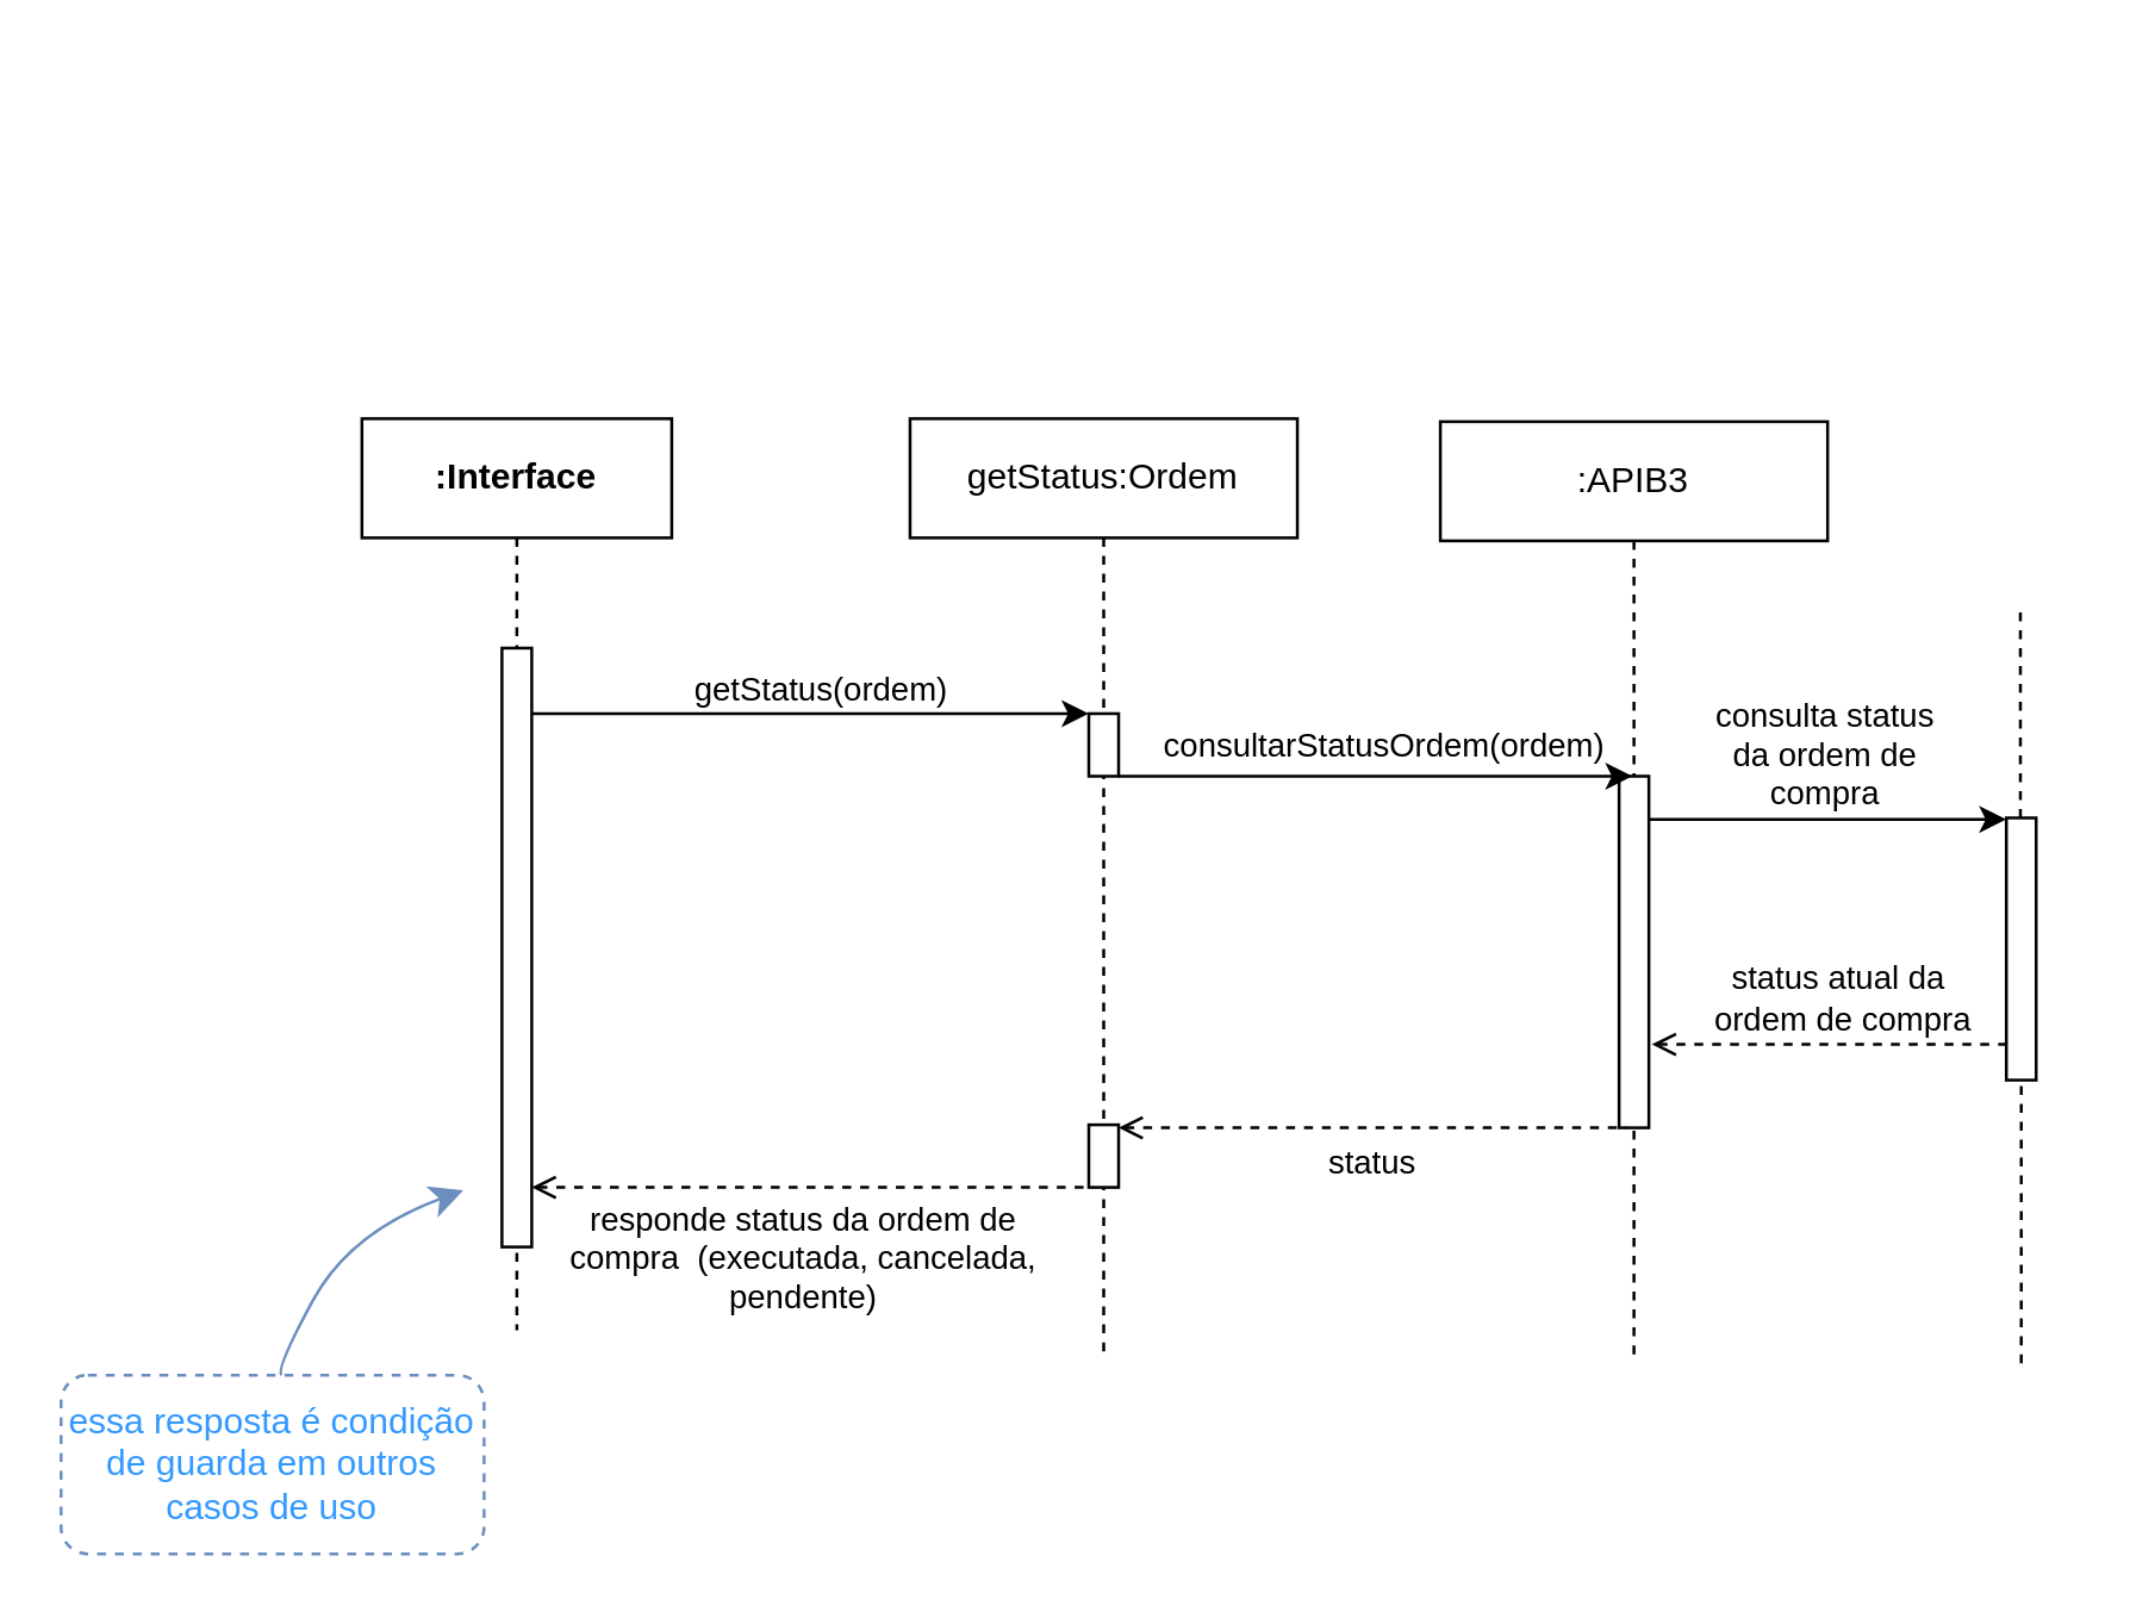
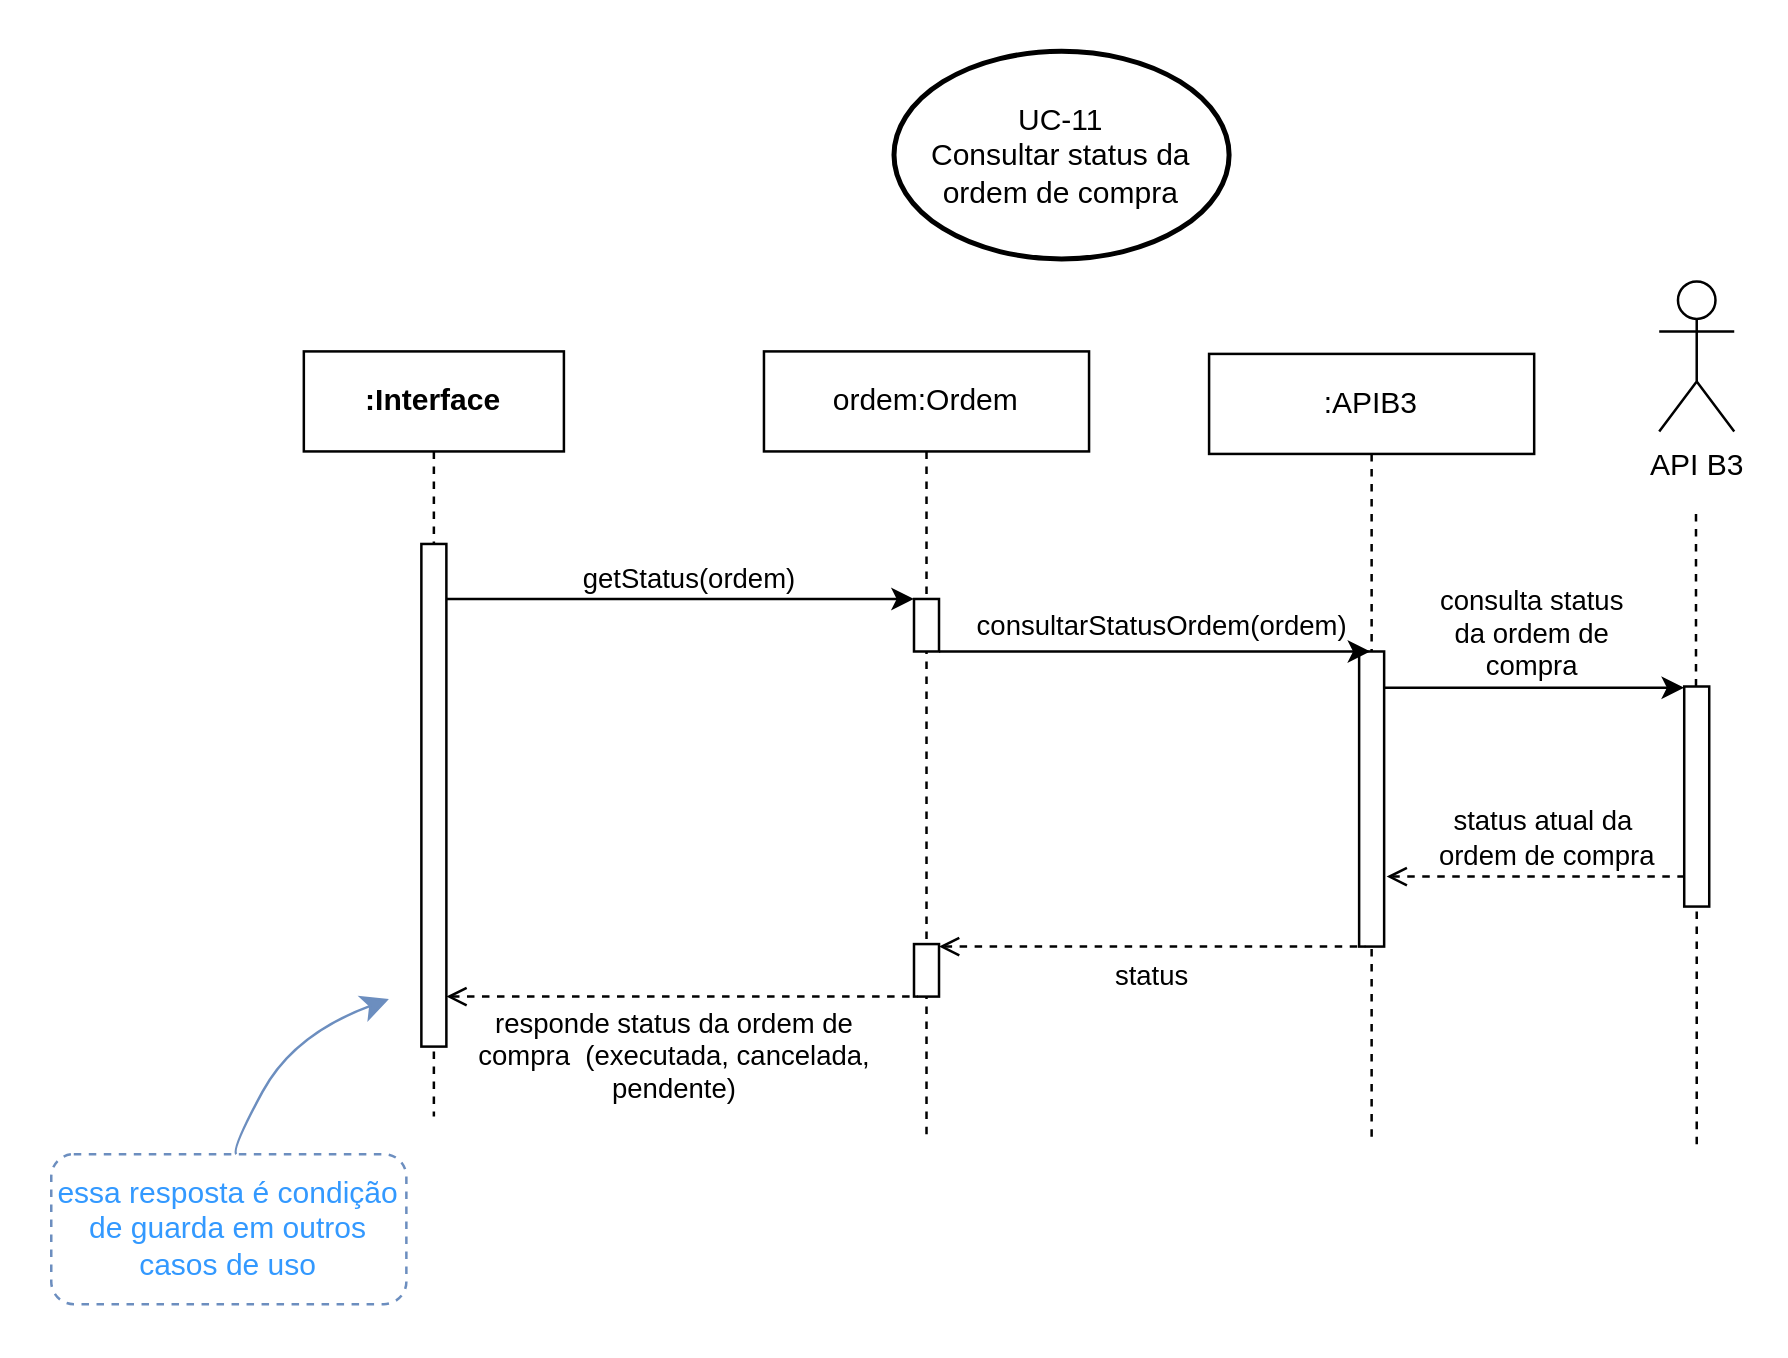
  <mxCell id="0" />
  <mxCell id="1" parent="0" />
  <mxCell id="2" value=":APIB3" style="shape=umlLifeline;perimeter=lifelinePerimeter;whiteSpace=wrap;html=1;container=1;dropTarget=0;collapsible=0;recursiveResize=0;outlineConnect=0;portConstraint=eastwest;newEdgeStyle={&quot;curved&quot;:0,&quot;rounded&quot;:0};" parent="1" vertex="1"><mxGeometry x="483" y="141" width="130" height="314" as="geometry" /></mxCell>
  <mxCell id="3" value="" style="html=1;points=[[0,0,0,0,5],[0,1,0,0,-5],[1,0,0,0,5],[1,1,0,0,-5]];perimeter=orthogonalPerimeter;outlineConnect=0;targetShapes=umlLifeline;portConstraint=eastwest;newEdgeStyle={&quot;curved&quot;:0,&quot;rounded&quot;:0};" parent="2" vertex="1"><mxGeometry x="60" y="119" width="10" height="118" as="geometry" /></mxCell>
- <mxCell id="4" value="getStatus:Ordem" style="shape=umlLifeline;perimeter=lifelinePerimeter;whiteSpace=wrap;html=1;container=1;dropTarget=0;collapsible=0;recursiveResize=0;outlineConnect=0;portConstraint=eastwest;newEdgeStyle={&quot;curved&quot;:0,&quot;rounded&quot;:0};" parent="1" vertex="1"><mxGeometry x="305" y="140" width="130" height="314" as="geometry" /></mxCell>
+ <mxCell id="4" value="ordem:Ordem" style="shape=umlLifeline;perimeter=lifelinePerimeter;whiteSpace=wrap;html=1;container=1;dropTarget=0;collapsible=0;recursiveResize=0;outlineConnect=0;portConstraint=eastwest;newEdgeStyle={&quot;curved&quot;:0,&quot;rounded&quot;:0};" parent="1" vertex="1"><mxGeometry x="305" y="140" width="130" height="314" as="geometry" /></mxCell>
  <mxCell id="5" value="" style="html=1;points=[[0,0,0,0,5],[0,1,0,0,-5],[1,0,0,0,5],[1,1,0,0,-5]];perimeter=orthogonalPerimeter;outlineConnect=0;targetShapes=umlLifeline;portConstraint=eastwest;newEdgeStyle={&quot;curved&quot;:0,&quot;rounded&quot;:0};" parent="4" vertex="1"><mxGeometry x="60" y="99" width="10" height="21" as="geometry" /></mxCell>
  <mxCell id="6" value="" style="html=1;points=[[0,0,0,0,5],[0,1,0,0,-5],[1,0,0,0,5],[1,1,0,0,-5]];perimeter=orthogonalPerimeter;outlineConnect=0;targetShapes=umlLifeline;portConstraint=eastwest;newEdgeStyle={&quot;curved&quot;:0,&quot;rounded&quot;:0};" parent="4" vertex="1"><mxGeometry x="60" y="237" width="10" height="21" as="geometry" /></mxCell>
+ <mxCell id="7" value="API B3" style="shape=umlActor;verticalLabelPosition=bottom;verticalAlign=top;html=1;" parent="1" vertex="1"><mxGeometry x="663" y="112" width="30" height="60" as="geometry" /></mxCell>
  <mxCell id="8" value="" style="endArrow=none;dashed=1;html=1;rounded=0;" parent="1" source="10" edge="1"><mxGeometry width="50" height="50" relative="1" as="geometry"><mxPoint x="677.99" y="482" as="sourcePoint" /><mxPoint x="677.71" y="202" as="targetPoint" /></mxGeometry></mxCell>
  <mxCell id="9" value="" style="endArrow=none;dashed=1;html=1;rounded=0;" parent="1" target="10" edge="1"><mxGeometry width="50" height="50" relative="1" as="geometry"><mxPoint x="678" y="457" as="sourcePoint" /><mxPoint x="677.71" y="202" as="targetPoint" /></mxGeometry></mxCell>
  <mxCell id="10" value="" style="html=1;points=[[0,0,0,0,5],[0,1,0,0,-5],[1,0,0,0,5],[1,1,0,0,-5]];perimeter=orthogonalPerimeter;outlineConnect=0;targetShapes=umlLifeline;portConstraint=eastwest;newEdgeStyle={&quot;curved&quot;:0,&quot;rounded&quot;:0};" parent="1" vertex="1"><mxGeometry x="673" y="274" width="10" height="88" as="geometry" /></mxCell>
  <mxCell id="11" value="" style="endArrow=classic;html=1;rounded=0;" parent="1" target="5" edge="1"><mxGeometry width="50" height="50" relative="1" as="geometry"><mxPoint x="178" y="239" as="sourcePoint" /><mxPoint x="314.5" y="239" as="targetPoint" /></mxGeometry></mxCell>
  <mxCell id="12" value="getStatus(ordem)" style="edgeLabel;html=1;align=center;verticalAlign=middle;resizable=0;points=[];" parent="11" vertex="1" connectable="0"><mxGeometry x="0.153" relative="1" as="geometry"><mxPoint x="-12" y="-9" as="offset" /></mxGeometry></mxCell>
  <mxCell id="13" value="" style="endArrow=classic;html=1;rounded=0;" parent="1" target="2" edge="1"><mxGeometry width="50" height="50" relative="1" as="geometry"><mxPoint x="375" y="260" as="sourcePoint" /><mxPoint x="654.5" y="260" as="targetPoint" /></mxGeometry></mxCell>
  <mxCell id="14" value="consultarStatusOrdem(ordem)" style="edgeLabel;html=1;align=center;verticalAlign=middle;resizable=0;points=[];" parent="13" vertex="1" connectable="0"><mxGeometry x="-0.508" y="1" relative="1" as="geometry"><mxPoint x="46" y="-10" as="offset" /></mxGeometry></mxCell>
  <mxCell id="15" value="" style="endArrow=classic;html=1;rounded=0;" parent="1" edge="1"><mxGeometry width="50" height="50" relative="1" as="geometry"><mxPoint x="553" y="274.5" as="sourcePoint" /><mxPoint x="673" y="274.5" as="targetPoint" /></mxGeometry></mxCell>
  <mxCell id="16" value="consulta status&lt;div&gt;da ordem de&lt;/div&gt;&lt;div&gt;compra&lt;/div&gt;" style="edgeLabel;html=1;align=center;verticalAlign=middle;resizable=0;points=[];" parent="15" vertex="1" connectable="0"><mxGeometry x="0.12" relative="1" as="geometry"><mxPoint x="-9" y="-22" as="offset" /></mxGeometry></mxCell>
  <mxCell id="17" value="" style="endArrow=none;html=1;rounded=0;startArrow=open;startFill=0;endFill=0;dashed=1;" parent="1" edge="1"><mxGeometry width="50" height="50" relative="1" as="geometry"><mxPoint x="554" y="350" as="sourcePoint" /><mxPoint x="674" y="350" as="targetPoint" /></mxGeometry></mxCell>
  <mxCell id="18" value="status atual da&amp;nbsp;&lt;div&gt;ordem de compra&lt;/div&gt;" style="edgeLabel;html=1;align=center;verticalAlign=middle;resizable=0;points=[];" parent="17" vertex="1" connectable="0"><mxGeometry x="0.12" relative="1" as="geometry"><mxPoint x="-4" y="-16" as="offset" /></mxGeometry></mxCell>
  <mxCell id="19" value="" style="endArrow=none;html=1;rounded=0;startArrow=open;startFill=0;endFill=0;dashed=1;" parent="1" source="6" edge="1"><mxGeometry width="50" height="50" relative="1" as="geometry"><mxPoint x="435" y="378" as="sourcePoint" /><mxPoint x="545.5" y="378" as="targetPoint" /></mxGeometry></mxCell>
  <mxCell id="20" value="status" style="edgeLabel;html=1;align=center;verticalAlign=middle;resizable=0;points=[];" parent="19" vertex="1" connectable="0"><mxGeometry x="-0.356" y="2" relative="1" as="geometry"><mxPoint x="29" y="13" as="offset" /></mxGeometry></mxCell>
  <mxCell id="21" value="&lt;b&gt;:Interface&lt;/b&gt;" style="shape=umlLifeline;perimeter=lifelinePerimeter;whiteSpace=wrap;html=1;container=0;dropTarget=0;collapsible=0;recursiveResize=0;outlineConnect=0;portConstraint=eastwest;newEdgeStyle={&quot;edgeStyle&quot;:&quot;elbowEdgeStyle&quot;,&quot;elbow&quot;:&quot;vertical&quot;,&quot;curved&quot;:0,&quot;rounded&quot;:0};" parent="1" vertex="1"><mxGeometry x="121" y="140" width="104" height="306" as="geometry" /></mxCell>
  <mxCell id="22" value="" style="html=1;points=[];perimeter=orthogonalPerimeter;outlineConnect=0;targetShapes=umlLifeline;portConstraint=eastwest;newEdgeStyle={&quot;edgeStyle&quot;:&quot;elbowEdgeStyle&quot;,&quot;elbow&quot;:&quot;vertical&quot;,&quot;curved&quot;:0,&quot;rounded&quot;:0};" parent="21" vertex="1"><mxGeometry x="47" y="77" width="10" height="201" as="geometry" /></mxCell>
  <mxCell id="23" value="" style="endArrow=none;html=1;rounded=0;startArrow=open;startFill=0;endFill=0;dashed=1;" parent="1" source="22" edge="1"><mxGeometry width="50" height="50" relative="1" as="geometry"><mxPoint x="231" y="398" as="sourcePoint" /><mxPoint x="366.5" y="398" as="targetPoint" /></mxGeometry></mxCell>
  <mxCell id="24" value="responde status da ordem de&lt;div&gt;compra&amp;nbsp; (executada, cancelada,&lt;/div&gt;&lt;div&gt;pendente)&lt;/div&gt;" style="edgeLabel;html=1;align=center;verticalAlign=middle;resizable=0;points=[];" parent="23" vertex="1" connectable="0"><mxGeometry x="-0.356" y="2" relative="1" as="geometry"><mxPoint x="29" y="25" as="offset" /></mxGeometry></mxCell>
+ <mxCell id="25" value="UC-11&lt;div&gt;Consultar status da ordem de compra&lt;/div&gt;" style="strokeWidth=2;html=1;shape=mxgraph.flowchart.start_1;whiteSpace=wrap;" parent="1" vertex="1"><mxGeometry x="357" y="20" width="134" height="83" as="geometry" /></mxCell>
  <mxCell id="26" value="&lt;font color=&quot;#3399ff&quot;&gt;essa resposta é condição de guarda em outros casos&amp;nbsp;&lt;/font&gt;&lt;span style=&quot;color: rgb(51, 153, 255); background-color: initial;&quot;&gt;de uso&lt;/span&gt;" style="rounded=1;whiteSpace=wrap;html=1;dashed=1;fillColor=none;strokeColor=#6c8ebf;" parent="1" vertex="1"><mxGeometry x="20" y="461" width="142" height="60" as="geometry" /></mxCell>
  <mxCell id="27" value="" style="endArrow=classic;html=1;rounded=0;fontSize=12;startSize=8;endSize=8;curved=1;endFill=1;fillColor=#dae8fc;strokeColor=#6c8ebf;" parent="1" edge="1"><mxGeometry width="50" height="50" relative="1" as="geometry"><mxPoint x="94" y="461" as="sourcePoint" /><mxPoint x="155" y="399" as="targetPoint" /><Array as="points"><mxPoint x="92" y="459" /><mxPoint x="117" y="413" /></Array></mxGeometry></mxCell>
